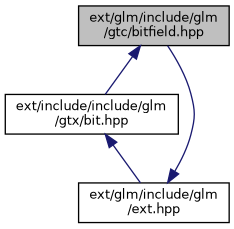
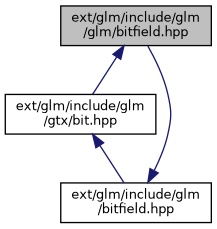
  digraph {
    node [color=black fillcolor=white fontname=Helvetica fontsize=10 shape=record style=filled]
    edge [color=midnightblue dir=back fontname=Helvetica fontsize=10 labelfontname=Helvetica labelfontsize=10 style=solid]
-   n1 [fillcolor=grey75 fontcolor=black height=0.2 label="ext/glm/include/glm\l/gtc/bitfield.hpp" width=0.4]
-   n2 [height=0.2 label="ext/include/include/glm\l/gtx/bit.hpp" width=0.4]
-   n3 [height=0.2 label="ext/glm/include/glm\l/ext.hpp" width=0.4]
+   n1 [fillcolor=grey75 fontcolor=black height=0.2 label="ext/glm/include/glm\l/glm/bitfield.hpp" width=0.4]
+   n2 [height=0.2 label="ext/glm/include/glm\l/gtx/bit.hpp" width=0.4]
+   n3 [height=0.2 label="ext/glm/include/glm\l/bitfield.hpp" width=0.4]
    n1 -> n2
    n2 -> n3
    n3 -> n1
  }
